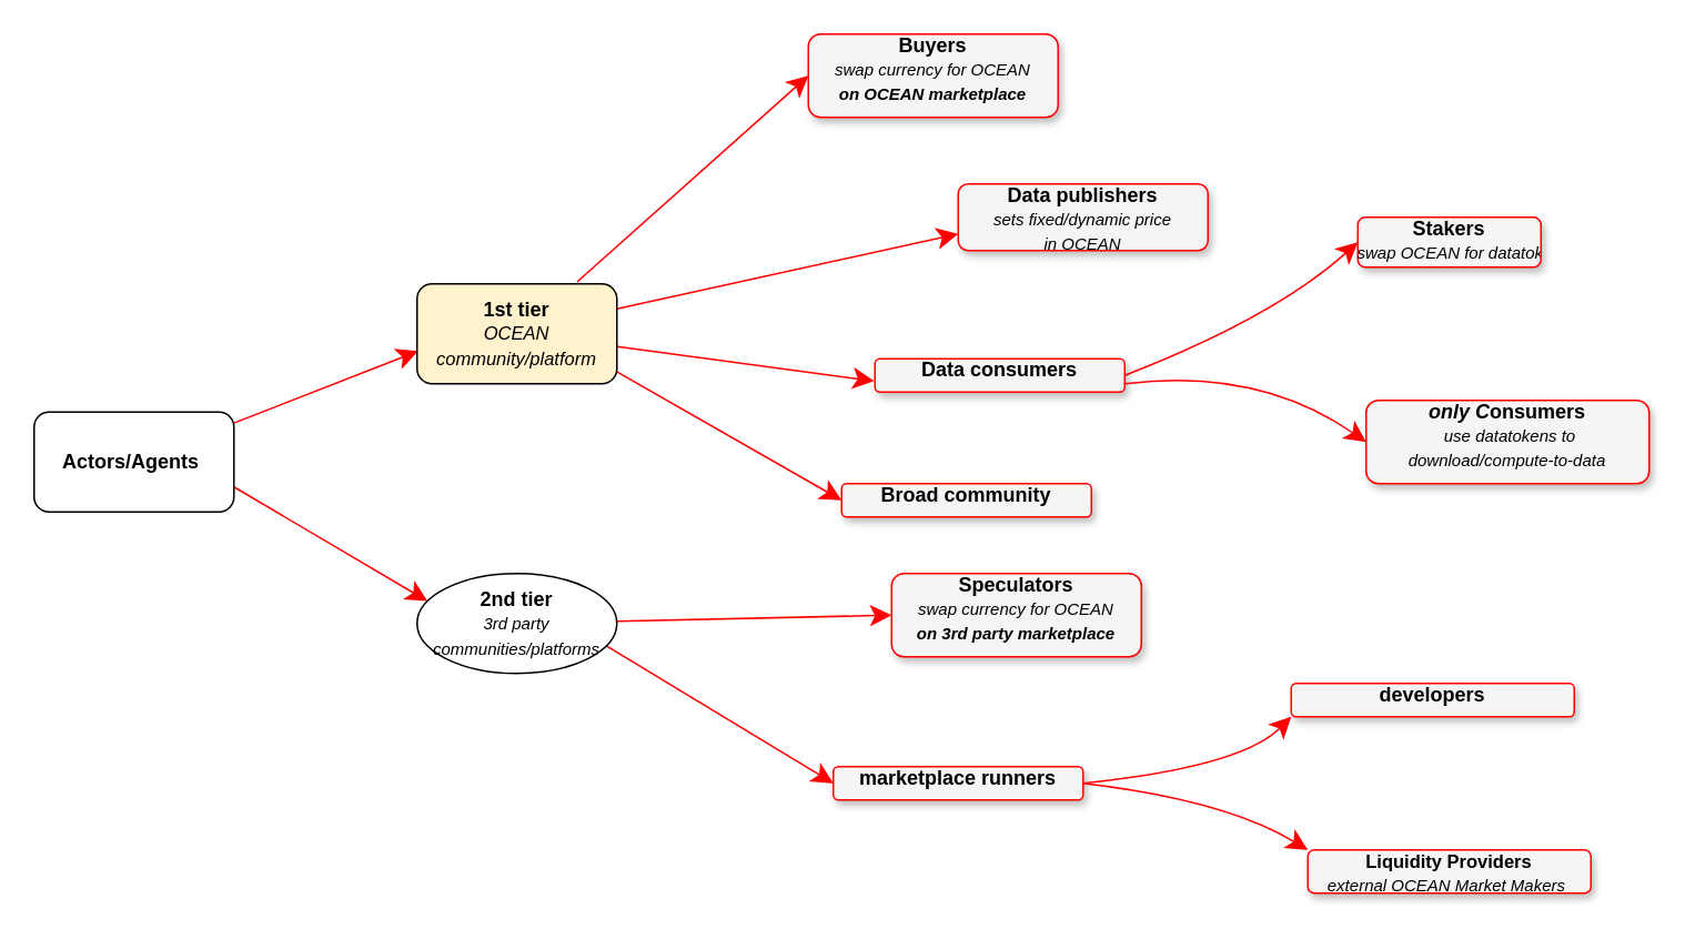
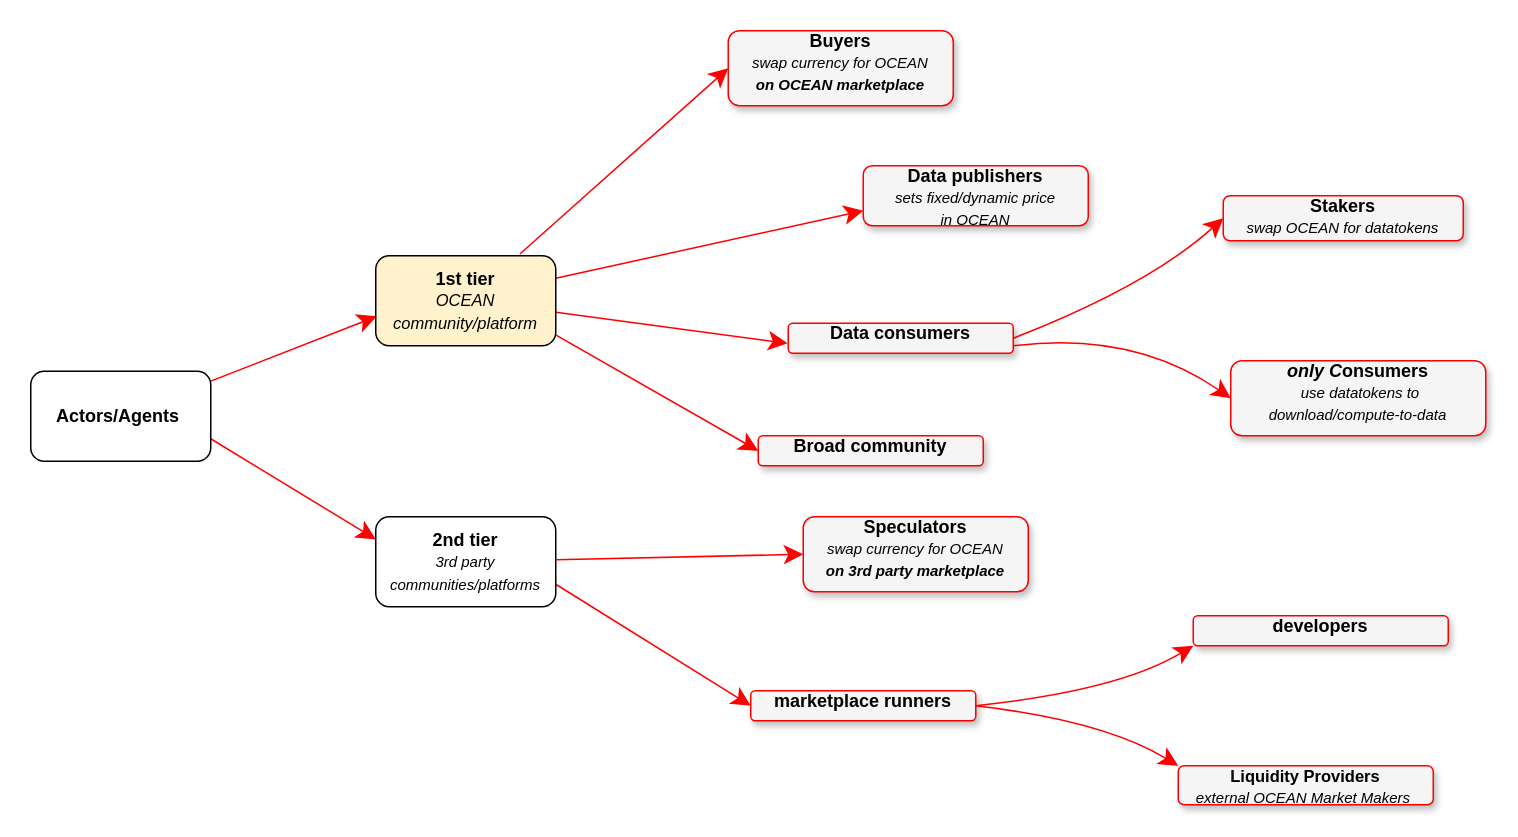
  <mxCell id="0" style=";html=1;" />
  <mxCell id="1" style=";html=1;" parent="0" />
  <mxCell id="2" style="edgeStyle=none;curved=1;html=1;startSize=10;endArrow=classic;endFill=1;endSize=10;strokeColor=#FF0000;strokeWidth=1;fontSize=12;entryX=0.005;entryY=0.673;entryDx=0;entryDy=0;entryPerimeter=0;" parent="1" source="12" target="13" edge="1"><mxGeometry relative="1" as="geometry"><mxPoint x="152" y="266.752" as="sourcePoint" /><mxPoint x="245.294" y="220" as="targetPoint" /></mxGeometry></mxCell>
  <mxCell id="3" style="edgeStyle=none;curved=1;html=1;startSize=10;endArrow=classic;endFill=1;endSize=10;strokeColor=#FF0000;strokeWidth=1;fontSize=12;exitX=1;exitY=0.75;exitDx=0;exitDy=0;entryX=0;entryY=0.25;entryDx=0;entryDy=0;" parent="1" source="12" target="14" edge="1"><mxGeometry relative="1" as="geometry"><mxPoint x="150.359" y="322" as="sourcePoint" /><mxPoint x="244.247" y="350" as="targetPoint" /></mxGeometry></mxCell>
  <mxCell id="4" value="&lt;b&gt;Data consumers&lt;/b&gt;" style="text;html=1;strokeColor=#FF0000;fillColor=#f5f5f5;overflow=fill;rounded=1;shadow=1;fontSize=12;align=center;" parent="1" vertex="1"><mxGeometry x="525" y="215" width="150" height="20" as="geometry" /></mxCell>
  <mxCell id="5" style="edgeStyle=none;curved=1;html=1;startSize=10;endArrow=classic;endFill=1;endSize=10;strokeColor=#FF0000;strokeWidth=1;fontSize=12;exitX=0.958;exitY=0.833;exitDx=0;exitDy=0;exitPerimeter=0;entryX=0;entryY=0.5;entryDx=0;entryDy=0;" parent="1" source="13" target="17" edge="1"><mxGeometry relative="1" as="geometry"><mxPoint x="562" y="234.481" as="targetPoint" /></mxGeometry></mxCell>
  <mxCell id="6" value="&lt;b&gt;Data publishers&lt;/b&gt;&lt;br&gt;&lt;i style=&quot;font-size: 10px;&quot;&gt;sets fixed/dynamic price &lt;br&gt;in OCEAN&lt;/i&gt;" style="text;html=1;strokeColor=#FF0000;fillColor=#f5f5f5;overflow=fill;rounded=1;shadow=1;fontSize=12;align=center;" parent="1" vertex="1"><mxGeometry x="575" y="110" width="150" height="40" as="geometry" /></mxCell>
  <mxCell id="7" style="edgeStyle=none;curved=1;html=1;startSize=10;endArrow=classic;endFill=1;endSize=10;strokeColor=#FF0000;strokeWidth=1;fontSize=12;entryX=-0.003;entryY=0.67;entryDx=0;entryDy=0;entryPerimeter=0;exitX=0.991;exitY=0.625;exitDx=0;exitDy=0;exitPerimeter=0;" parent="1" source="13" target="4" edge="1"><mxGeometry relative="1" as="geometry"><mxPoint x="385" y="174.418" as="sourcePoint" /><Array as="points" /></mxGeometry></mxCell>
  <mxCell id="8" style="edgeStyle=none;curved=1;html=1;startSize=10;endArrow=classic;endFill=1;endSize=10;strokeColor=#FF0000;strokeWidth=1;fontSize=12;exitX=0.801;exitY=-0.019;exitDx=0;exitDy=0;exitPerimeter=0;entryX=0;entryY=0.5;entryDx=0;entryDy=0;" parent="1" source="13" target="15" edge="1"><mxGeometry relative="1" as="geometry"><mxPoint x="385" y="175" as="sourcePoint" /><mxPoint x="562" y="138.3" as="targetPoint" /></mxGeometry></mxCell>
  <mxCell id="9" style="edgeStyle=none;curved=1;html=1;startSize=10;endArrow=classic;endFill=1;endSize=10;strokeColor=#FF0000;strokeWidth=1;fontSize=12;entryX=0;entryY=0.75;entryDx=0;entryDy=0;exitX=1;exitY=0.25;exitDx=0;exitDy=0;" parent="1" source="13" target="6" edge="1"><mxGeometry relative="1" as="geometry"><mxPoint x="375" y="210" as="sourcePoint" /></mxGeometry></mxCell>
  <mxCell id="10" style="edgeStyle=none;curved=1;html=1;startSize=10;endArrow=classic;endFill=1;endSize=10;strokeColor=#FF0000;strokeWidth=1;fontSize=12;exitX=1;exitY=0.75;exitDx=0;exitDy=0;entryX=0;entryY=0.5;entryDx=0;entryDy=0;" parent="1" target="11" edge="1" source="14"><mxGeometry relative="1" as="geometry"><mxPoint x="385" y="388.242" as="sourcePoint" /></mxGeometry></mxCell>
  <mxCell id="11" value="&lt;b&gt;marketplace runners&lt;/b&gt;" style="text;html=1;strokeColor=#FF0000;fillColor=#f5f5f5;overflow=fill;rounded=1;shadow=1;fontSize=12;align=center;" parent="1" vertex="1"><mxGeometry x="500" y="460" width="150" height="20" as="geometry" /></mxCell>
  <mxCell id="12" value="&lt;b&gt;Actors/Agents&amp;nbsp;&lt;/b&gt;" style="rounded=1;whiteSpace=wrap;html=1;" parent="1" vertex="1"><mxGeometry x="20" y="247" width="120" height="60" as="geometry" /></mxCell>
  <mxCell id="13" value="&lt;font style=&quot;font-weight: bold; font-size: 12px;&quot;&gt;1st tier&lt;/font&gt;&lt;br&gt;&lt;span style=&quot;font-size: 11px;&quot;&gt;&lt;i style=&quot;&quot;&gt;OCEAN community/platform&lt;/i&gt;&lt;/span&gt;" style="rounded=1;whiteSpace=wrap;html=1;fillColor=#fff2cc;" parent="1" vertex="1"><mxGeometry x="250" y="170" width="120" height="60" as="geometry" /></mxCell>
- <mxCell id="14" value="&lt;b&gt;2nd tier&lt;/b&gt;&lt;br&gt;&lt;i style=&quot;&quot;&gt;&lt;font style=&quot;font-size: 10px;&quot;&gt;3rd party communities/platforms&lt;/font&gt;&lt;/i&gt;" style="ellipse;whiteSpace=wrap;html=1;" parent="1" vertex="1"><mxGeometry x="250" y="344" width="120" height="60" as="geometry" /></mxCell>
+ <mxCell id="14" value="&lt;b&gt;2nd tier&lt;/b&gt;&lt;br&gt;&lt;i style=&quot;&quot;&gt;&lt;font style=&quot;font-size: 10px;&quot;&gt;3rd party communities/platforms&lt;/font&gt;&lt;/i&gt;" style="rounded=1;whiteSpace=wrap;html=1;" parent="1" vertex="1"><mxGeometry x="250" y="344" width="120" height="60" as="geometry" /></mxCell>
  <mxCell id="15" value="&lt;blockquote style=&quot;margin: 0 0 0 40px; border: none; padding: 0px;&quot;&gt;&lt;/blockquote&gt;&lt;b&gt;Buyers&lt;/b&gt;&lt;br&gt;&lt;i style=&quot;font-size: 10px;&quot;&gt;swap currency for OCEAN&lt;br&gt;&lt;b&gt;on OCEAN marketplace&lt;/b&gt;&lt;br&gt;&lt;/i&gt;" style="text;html=1;strokeColor=#FF0000;fillColor=#f5f5f5;overflow=fill;rounded=1;shadow=1;fontSize=12;align=center;" parent="1" vertex="1"><mxGeometry x="485" y="20" width="150" height="50" as="geometry" /></mxCell>
  <mxCell id="16" style="edgeStyle=orthogonalEdgeStyle;rounded=1;orthogonalLoop=1;jettySize=auto;html=1;exitX=0.5;exitY=1;exitDx=0;exitDy=0;" parent="1" source="4" target="4" edge="1"><mxGeometry relative="1" as="geometry" /></mxCell>
  <mxCell id="17" value="&lt;blockquote style=&quot;margin: 0 0 0 40px; border: none; padding: 0px;&quot;&gt;&lt;/blockquote&gt;&lt;b&gt;Broad community&lt;/b&gt;" style="text;html=1;strokeColor=#FF0000;fillColor=#f5f5f5;overflow=fill;rounded=1;shadow=1;fontSize=12;align=center;" parent="1" vertex="1"><mxGeometry x="505" y="290" width="150" height="20" as="geometry" /></mxCell>
- <mxCell id="18" value="&lt;b&gt;Stakers&lt;br&gt;&lt;/b&gt;&lt;i&gt;&lt;font style=&quot;font-size: 10px;&quot;&gt;swap OCEAN for datatokens&lt;/font&gt;&lt;/i&gt;" style="text;html=1;strokeColor=#FF0000;fillColor=#f5f5f5;overflow=fill;rounded=1;shadow=1;fontSize=12;align=center;verticalAlign=middle;" parent="1" vertex="1"><mxGeometry x="815" y="130" width="110" height="30" as="geometry" /></mxCell>
+ <mxCell id="18" value="&lt;b&gt;Stakers&lt;br&gt;&lt;/b&gt;&lt;i&gt;&lt;font style=&quot;font-size: 10px;&quot;&gt;swap OCEAN for datatokens&lt;/font&gt;&lt;/i&gt;" style="text;html=1;strokeColor=#FF0000;fillColor=#f5f5f5;overflow=fill;rounded=1;shadow=1;fontSize=12;align=center;verticalAlign=middle;" parent="1" vertex="1"><mxGeometry x="815" y="130" width="160" height="30" as="geometry" /></mxCell>
  <mxCell id="19" value="&lt;b&gt;&lt;i&gt;only C&lt;/i&gt;onsumers&lt;/b&gt;&lt;br&gt;&amp;nbsp;&lt;font style=&quot;font-size: 10px;&quot;&gt;&lt;i&gt;use datatokens to&lt;/i&gt;&lt;br&gt;&lt;i&gt;download/compute-to-data&lt;/i&gt;&lt;/font&gt;" style="text;html=1;strokeColor=#FF0000;fillColor=#f5f5f5;overflow=fill;rounded=1;shadow=1;fontSize=12;align=center;" parent="1" vertex="1"><mxGeometry x="820" y="240" width="170" height="50" as="geometry" /></mxCell>
  <mxCell id="20" style="edgeStyle=none;curved=1;html=1;startSize=10;endArrow=classic;endFill=1;endSize=10;strokeColor=#FF0000;strokeWidth=1;fontSize=12;entryX=0;entryY=0.5;entryDx=0;entryDy=0;exitX=1;exitY=0.5;exitDx=0;exitDy=0;" edge="1" parent="1" source="4" target="18"><mxGeometry relative="1" as="geometry"><mxPoint x="625" y="90.002" as="sourcePoint" /><Array as="points"><mxPoint x="765" y="190" /></Array><mxPoint x="789.55" y="33.87" as="targetPoint" /></mxGeometry></mxCell>
  <mxCell id="21" style="edgeStyle=none;curved=1;html=1;startSize=10;endArrow=classic;endFill=1;endSize=10;strokeColor=#FF0000;strokeWidth=1;fontSize=12;entryX=0;entryY=0.5;entryDx=0;entryDy=0;exitX=1;exitY=0.75;exitDx=0;exitDy=0;" edge="1" parent="1" source="4" target="19"><mxGeometry relative="1" as="geometry"><mxPoint x="594.72" y="190.002" as="sourcePoint" /><Array as="points"><mxPoint x="755" y="220" /></Array><mxPoint x="759.27" y="133.87" as="targetPoint" /></mxGeometry></mxCell>
  <mxCell id="22" value="&lt;blockquote style=&quot;margin: 0 0 0 40px; border: none; padding: 0px;&quot;&gt;&lt;/blockquote&gt;&lt;b&gt;Speculators&lt;/b&gt;&lt;br&gt;&lt;i&gt;&lt;font style=&quot;font-size: 10px;&quot;&gt;swap currency for OCEAN&lt;/font&gt;&lt;br&gt;&lt;b&gt;&lt;font style=&quot;font-size: 10px;&quot;&gt;on 3rd party marketplace&lt;/font&gt;&lt;/b&gt;&lt;br&gt;&lt;/i&gt;" style="text;html=1;strokeColor=#FF0000;fillColor=#f5f5f5;overflow=fill;rounded=1;shadow=1;fontSize=12;align=center;" vertex="1" parent="1"><mxGeometry x="535" y="344" width="150" height="50" as="geometry" /></mxCell>
  <mxCell id="23" style="edgeStyle=none;curved=1;html=1;startSize=10;endArrow=classic;endFill=1;endSize=10;strokeColor=#FF0000;strokeWidth=1;fontSize=12;entryX=0;entryY=0.5;entryDx=0;entryDy=0;" edge="1" parent="1" source="14" target="22"><mxGeometry relative="1" as="geometry"><mxPoint x="540.04" y="370.02" as="targetPoint" /><mxPoint x="385" y="370" as="sourcePoint" /></mxGeometry></mxCell>
- <mxCell id="24" value="&lt;b&gt;developers&lt;/b&gt;" style="text;html=1;strokeColor=#FF0000;fillColor=#f5f5f5;overflow=fill;rounded=1;shadow=1;fontSize=12;align=center;" vertex="1" parent="1"><mxGeometry x="775" y="410" width="170" height="20" as="geometry" /></mxCell>
+ <mxCell id="24" value="&lt;b&gt;developers&lt;/b&gt;" style="text;html=1;strokeColor=#FF0000;fillColor=#f5f5f5;overflow=fill;rounded=1;shadow=1;fontSize=12;align=center;" vertex="1" parent="1"><mxGeometry x="795" y="410" width="170" height="20" as="geometry" /></mxCell>
  <mxCell id="25" value="&lt;b style=&quot;font-size: 11px;&quot;&gt;Liquidity Providers&lt;br&gt;&lt;/b&gt;&lt;font size=&quot;1&quot;&gt;&lt;i&gt;external OCEAN Market Makers&amp;nbsp;&lt;/i&gt;&lt;/font&gt;&lt;br&gt;&amp;nbsp;" style="text;html=1;strokeColor=#FF0000;fillColor=#f5f5f5;overflow=fill;rounded=1;shadow=1;fontSize=12;align=center;" vertex="1" parent="1"><mxGeometry x="785" y="510" width="170" height="26" as="geometry" /></mxCell>
  <mxCell id="26" style="edgeStyle=none;curved=1;html=1;startSize=10;endArrow=classic;endFill=1;endSize=10;strokeColor=#FF0000;strokeWidth=1;fontSize=12;exitX=1;exitY=0.5;exitDx=0;exitDy=0;entryX=0;entryY=0;entryDx=0;entryDy=0;" edge="1" parent="1" source="11" target="25"><mxGeometry relative="1" as="geometry"><mxPoint x="685" y="399" as="sourcePoint" /><Array as="points"><mxPoint x="735" y="480" /></Array><mxPoint x="755" y="430" as="targetPoint" /></mxGeometry></mxCell>
  <mxCell id="27" style="edgeStyle=none;curved=1;html=1;startSize=10;endArrow=classic;endFill=1;endSize=10;strokeColor=#FF0000;strokeWidth=1;fontSize=12;exitX=1;exitY=0.5;exitDx=0;exitDy=0;entryX=0;entryY=1;entryDx=0;entryDy=0;" edge="1" parent="1" source="11" target="24"><mxGeometry relative="1" as="geometry"><mxPoint x="685" y="398" as="sourcePoint" /><Array as="points"><mxPoint x="745" y="460" /></Array><mxPoint x="755" y="370" as="targetPoint" /></mxGeometry></mxCell>
